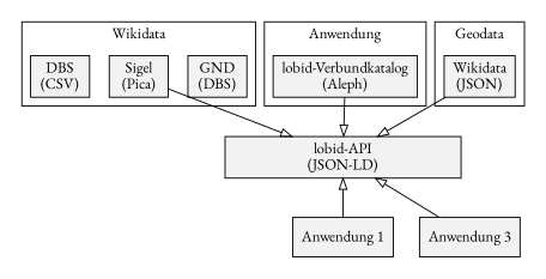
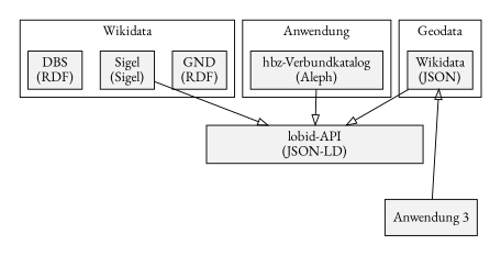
  digraph {
    compound=true
    fillcolor=gray95
    fontname="EB Garamond"
    rankdir=TD
    splines=false
    node [fillcolor=gray95 fontname="EB Garamond" shape=box style=filled]
    edge [arrowhead=empty arrowtail=empty fontname="EB Garamond"]
-   n1 [label="lobid-Verbundkatalog\n(Aleph)"]
+   n1 [label="hbz-Verbundkatalog\n(Aleph)"]
    n2 [label="Wikidata\n(JSON)"]
-   n3 [label="GND\n(DBS)"]
-   n4 [label="Sigel\n(Pica)"]
-   n5 [label="DBS\n(CSV)"]
+   n3 [label="GND\n(RDF)"]
+   n4 [label="Sigel\n(Sigel)"]
+   n5 [label="DBS\n(RDF)"]
    n6 [label="lobid-API\n(JSON-LD)" width=3]
-   n7 [label="Anwendung 1"]
    n8 [label="Anwendung 3"]
    subgraph cluster_1 {
      style=invis
      n6
-     n7
      n8
      subgraph cluster_2 {
        label=Anwendung
        style=solid
        n1
      }
      subgraph cluster_3 {
        label=Geodata
        style=solid
        n2
      }
      subgraph cluster_4 {
        label=Wikidata
        style=solid
        n3
        n4
        n5
      }
    }
    n1 -> n6
    n2 -> n6
    n4 -> n6
-   n6 -> n7 [dir=back]
-   n6 -> n8 [dir=back]
+   n2 -> n8 [dir=back]
  }
